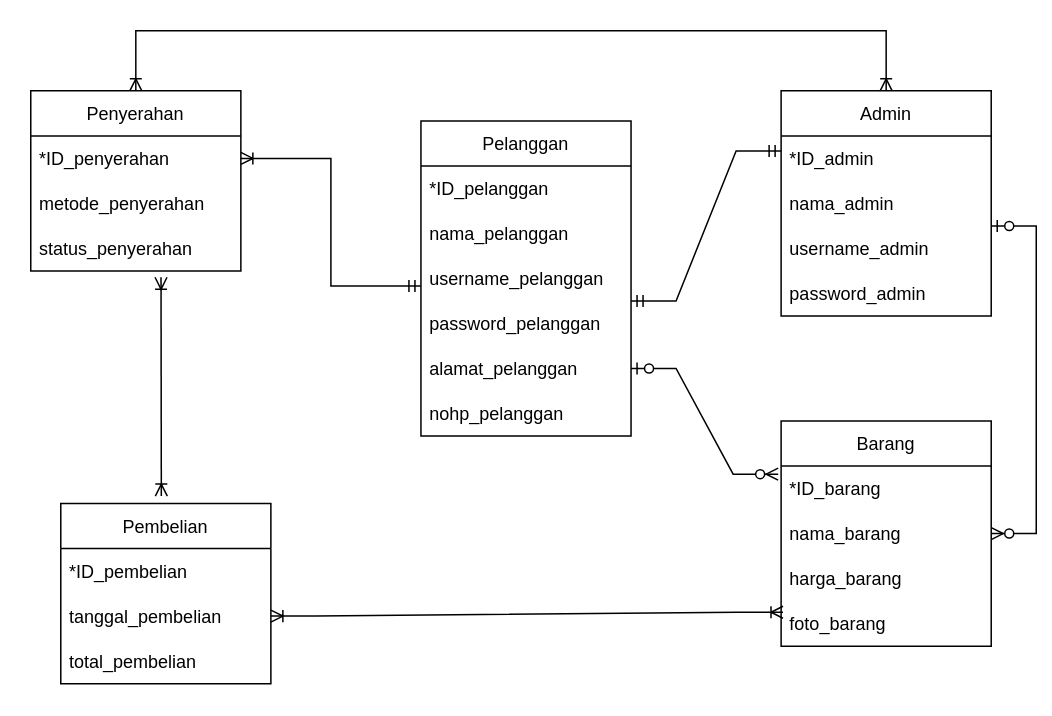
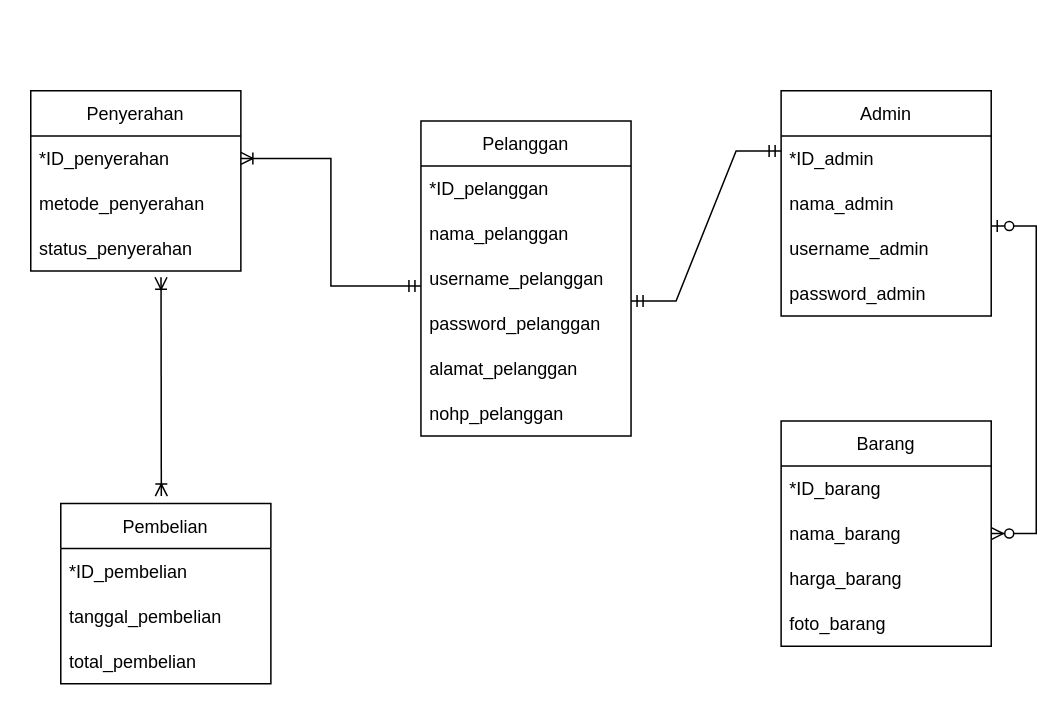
  <mxCell id="0" />
  <mxCell id="1" parent="0" />
  <mxCell id="2" value="Admin" style="swimlane;fontStyle=0;childLayout=stackLayout;horizontal=1;startSize=30;horizontalStack=0;resizeParent=1;resizeParentMax=0;resizeLast=0;collapsible=1;marginBottom=0;" parent="1" vertex="1"><mxGeometry x="520" y="60" width="140" height="150" as="geometry" /></mxCell>
  <mxCell id="3" value="*ID_admin" style="text;strokeColor=none;fillColor=none;align=left;verticalAlign=middle;spacingLeft=4;spacingRight=4;overflow=hidden;points=[[0,0.5],[1,0.5]];portConstraint=eastwest;rotatable=0;" parent="2" vertex="1"><mxGeometry y="30" width="140" height="30" as="geometry" /></mxCell>
  <mxCell id="4" value="nama_admin    " style="text;strokeColor=none;fillColor=none;align=left;verticalAlign=middle;spacingLeft=4;spacingRight=4;overflow=hidden;points=[[0,0.5],[1,0.5]];portConstraint=eastwest;rotatable=0;" parent="2" vertex="1"><mxGeometry y="60" width="140" height="30" as="geometry" /></mxCell>
  <mxCell id="5" value="username_admin" style="text;strokeColor=none;fillColor=none;align=left;verticalAlign=middle;spacingLeft=4;spacingRight=4;overflow=hidden;points=[[0,0.5],[1,0.5]];portConstraint=eastwest;rotatable=0;" parent="2" vertex="1"><mxGeometry y="90" width="140" height="30" as="geometry" /></mxCell>
  <mxCell id="6" value="password_admin" style="text;strokeColor=none;fillColor=none;align=left;verticalAlign=middle;spacingLeft=4;spacingRight=4;overflow=hidden;points=[[0,0.5],[1,0.5]];portConstraint=eastwest;rotatable=0;" parent="2" vertex="1"><mxGeometry y="120" width="140" height="30" as="geometry" /></mxCell>
  <mxCell id="7" value="Pelanggan" style="swimlane;fontStyle=0;childLayout=stackLayout;horizontal=1;startSize=30;horizontalStack=0;resizeParent=1;resizeParentMax=0;resizeLast=0;collapsible=1;marginBottom=0;" parent="1" vertex="1"><mxGeometry x="280" y="80" width="140" height="210" as="geometry" /></mxCell>
  <mxCell id="8" value="*ID_pelanggan" style="text;strokeColor=none;fillColor=none;align=left;verticalAlign=middle;spacingLeft=4;spacingRight=4;overflow=hidden;points=[[0,0.5],[1,0.5]];portConstraint=eastwest;rotatable=0;" parent="7" vertex="1"><mxGeometry y="30" width="140" height="30" as="geometry" /></mxCell>
  <mxCell id="9" value="" style="fontSize=12;html=1;endArrow=ERoneToMany;startArrow=ERmandOne;rounded=0;entryX=1;entryY=0.5;entryDx=0;entryDy=0;edgeStyle=elbowEdgeStyle;" edge="1" parent="7" target="25"><mxGeometry width="100" height="100" relative="1" as="geometry"><mxPoint y="110" as="sourcePoint" /><mxPoint x="100" y="10" as="targetPoint" /></mxGeometry></mxCell>
  <mxCell id="10" value="nama_pelanggan" style="text;strokeColor=none;fillColor=none;align=left;verticalAlign=middle;spacingLeft=4;spacingRight=4;overflow=hidden;points=[[0,0.5],[1,0.5]];portConstraint=eastwest;rotatable=0;" parent="7" vertex="1"><mxGeometry y="60" width="140" height="30" as="geometry" /></mxCell>
  <mxCell id="11" value="username_pelanggan" style="text;strokeColor=none;fillColor=none;align=left;verticalAlign=middle;spacingLeft=4;spacingRight=4;overflow=hidden;points=[[0,0.5],[1,0.5]];portConstraint=eastwest;rotatable=0;" parent="7" vertex="1"><mxGeometry y="90" width="140" height="30" as="geometry" /></mxCell>
  <mxCell id="12" value="password_pelanggan" style="text;strokeColor=none;fillColor=none;align=left;verticalAlign=middle;spacingLeft=4;spacingRight=4;overflow=hidden;points=[[0,0.5],[1,0.5]];portConstraint=eastwest;rotatable=0;" parent="7" vertex="1"><mxGeometry y="120" width="140" height="30" as="geometry" /></mxCell>
  <mxCell id="13" value="alamat_pelanggan" style="text;strokeColor=none;fillColor=none;align=left;verticalAlign=middle;spacingLeft=4;spacingRight=4;overflow=hidden;points=[[0,0.5],[1,0.5]];portConstraint=eastwest;rotatable=0;" parent="7" vertex="1"><mxGeometry y="150" width="140" height="30" as="geometry" /></mxCell>
  <mxCell id="14" value="nohp_pelanggan" style="text;strokeColor=none;fillColor=none;align=left;verticalAlign=middle;spacingLeft=4;spacingRight=4;overflow=hidden;points=[[0,0.5],[1,0.5]];portConstraint=eastwest;rotatable=0;" parent="7" vertex="1"><mxGeometry y="180" width="140" height="30" as="geometry" /></mxCell>
  <mxCell id="15" value="Barang" style="swimlane;fontStyle=0;childLayout=stackLayout;horizontal=1;startSize=30;horizontalStack=0;resizeParent=1;resizeParentMax=0;resizeLast=0;collapsible=1;marginBottom=0;" parent="1" vertex="1"><mxGeometry x="520" y="280" width="140" height="150" as="geometry" /></mxCell>
  <mxCell id="16" value="*ID_barang" style="text;strokeColor=none;fillColor=none;align=left;verticalAlign=middle;spacingLeft=4;spacingRight=4;overflow=hidden;points=[[0,0.5],[1,0.5]];portConstraint=eastwest;rotatable=0;" parent="15" vertex="1"><mxGeometry y="30" width="140" height="30" as="geometry" /></mxCell>
  <mxCell id="17" value="nama_barang" style="text;strokeColor=none;fillColor=none;align=left;verticalAlign=middle;spacingLeft=4;spacingRight=4;overflow=hidden;points=[[0,0.5],[1,0.5]];portConstraint=eastwest;rotatable=0;" parent="15" vertex="1"><mxGeometry y="60" width="140" height="30" as="geometry" /></mxCell>
  <mxCell id="18" value="harga_barang" style="text;strokeColor=none;fillColor=none;align=left;verticalAlign=middle;spacingLeft=4;spacingRight=4;overflow=hidden;points=[[0,0.5],[1,0.5]];portConstraint=eastwest;rotatable=0;" parent="15" vertex="1"><mxGeometry y="90" width="140" height="30" as="geometry" /></mxCell>
  <mxCell id="19" value="foto_barang" style="text;strokeColor=none;fillColor=none;align=left;verticalAlign=middle;spacingLeft=4;spacingRight=4;overflow=hidden;points=[[0,0.5],[1,0.5]];portConstraint=eastwest;rotatable=0;" parent="15" vertex="1"><mxGeometry y="120" width="140" height="30" as="geometry" /></mxCell>
  <mxCell id="20" value="Pembelian" style="swimlane;fontStyle=0;childLayout=stackLayout;horizontal=1;startSize=30;horizontalStack=0;resizeParent=1;resizeParentMax=0;resizeLast=0;collapsible=1;marginBottom=0;" parent="1" vertex="1"><mxGeometry x="40" y="335" width="140" height="120" as="geometry" /></mxCell>
  <mxCell id="21" value="*ID_pembelian" style="text;strokeColor=none;fillColor=none;align=left;verticalAlign=middle;spacingLeft=4;spacingRight=4;overflow=hidden;points=[[0,0.5],[1,0.5]];portConstraint=eastwest;rotatable=0;" parent="20" vertex="1"><mxGeometry y="30" width="140" height="30" as="geometry" /></mxCell>
  <mxCell id="22" value="tanggal_pembelian" style="text;strokeColor=none;fillColor=none;align=left;verticalAlign=middle;spacingLeft=4;spacingRight=4;overflow=hidden;points=[[0,0.5],[1,0.5]];portConstraint=eastwest;rotatable=0;" parent="20" vertex="1"><mxGeometry y="60" width="140" height="30" as="geometry" /></mxCell>
  <mxCell id="23" value="total_pembelian" style="text;strokeColor=none;fillColor=none;align=left;verticalAlign=middle;spacingLeft=4;spacingRight=4;overflow=hidden;points=[[0,0.5],[1,0.5]];portConstraint=eastwest;rotatable=0;" parent="20" vertex="1"><mxGeometry y="90" width="140" height="30" as="geometry" /></mxCell>
  <mxCell id="24" value="Penyerahan" style="swimlane;fontStyle=0;childLayout=stackLayout;horizontal=1;startSize=30;horizontalStack=0;resizeParent=1;resizeParentMax=0;resizeLast=0;collapsible=1;marginBottom=0;" parent="1" vertex="1"><mxGeometry x="20" y="60" width="140" height="120" as="geometry" /></mxCell>
  <mxCell id="25" value="*ID_penyerahan" style="text;strokeColor=none;fillColor=none;align=left;verticalAlign=middle;spacingLeft=4;spacingRight=4;overflow=hidden;points=[[0,0.5],[1,0.5]];portConstraint=eastwest;rotatable=0;" parent="24" vertex="1"><mxGeometry y="30" width="140" height="30" as="geometry" /></mxCell>
  <mxCell id="26" value="metode_penyerahan" style="text;strokeColor=none;fillColor=none;align=left;verticalAlign=middle;spacingLeft=4;spacingRight=4;overflow=hidden;points=[[0,0.5],[1,0.5]];portConstraint=eastwest;rotatable=0;" parent="24" vertex="1"><mxGeometry y="60" width="140" height="30" as="geometry" /></mxCell>
  <mxCell id="27" value="status_penyerahan" style="text;strokeColor=none;fillColor=none;align=left;verticalAlign=middle;spacingLeft=4;spacingRight=4;overflow=hidden;points=[[0,0.5],[1,0.5]];portConstraint=eastwest;rotatable=0;" parent="24" vertex="1"><mxGeometry y="90" width="140" height="30" as="geometry" /></mxCell>
  <mxCell id="28" value="" style="line;strokeWidth=1;rotatable=0;dashed=0;labelPosition=right;align=left;verticalAlign=middle;spacingTop=0;spacingLeft=6;points=[];portConstraint=eastwest;" parent="1" vertex="1"><mxGeometry x="660" y="140" width="10" as="geometry" /></mxCell>
  <mxCell id="29" value="" style="edgeStyle=entityRelationEdgeStyle;fontSize=12;html=1;endArrow=ERmandOne;startArrow=ERmandOne;rounded=0;" edge="1" parent="1"><mxGeometry width="100" height="100" relative="1" as="geometry"><mxPoint x="420" y="200" as="sourcePoint" /><mxPoint x="520" y="100" as="targetPoint" /></mxGeometry></mxCell>
  <mxCell id="30" value="" style="edgeStyle=entityRelationEdgeStyle;fontSize=12;html=1;endArrow=ERzeroToMany;startArrow=ERzeroToOne;rounded=0;entryX=1;entryY=0.5;entryDx=0;entryDy=0;" edge="1" parent="1" target="17"><mxGeometry width="100" height="100" relative="1" as="geometry"><mxPoint x="660" y="150" as="sourcePoint" /><mxPoint x="760" y="50" as="targetPoint" /></mxGeometry></mxCell>
- <mxCell id="31" value="" style="edgeStyle=entityRelationEdgeStyle;fontSize=12;html=1;endArrow=ERzeroToMany;startArrow=ERzeroToOne;rounded=0;entryX=-0.014;entryY=0.18;entryDx=0;entryDy=0;entryPerimeter=0;exitX=1;exitY=0.5;exitDx=0;exitDy=0;" edge="1" parent="1" source="13" target="16"><mxGeometry width="100" height="100" relative="1" as="geometry"><mxPoint x="340" y="260" as="sourcePoint" /><mxPoint x="440" y="160" as="targetPoint" /></mxGeometry></mxCell>
- <mxCell id="32" value="" style="edgeStyle=entityRelationEdgeStyle;fontSize=12;html=1;endArrow=ERoneToMany;startArrow=ERoneToMany;rounded=0;exitX=1;exitY=0.5;exitDx=0;exitDy=0;entryX=0.009;entryY=0.247;entryDx=0;entryDy=0;entryPerimeter=0;" edge="1" parent="1" source="22" target="19"><mxGeometry width="100" height="100" relative="1" as="geometry"><mxPoint x="340" y="460" as="sourcePoint" /><mxPoint x="510" y="410" as="targetPoint" /></mxGeometry></mxCell>
  <mxCell id="33" value="" style="fontSize=12;html=1;endArrow=ERoneToMany;startArrow=ERoneToMany;rounded=0;exitX=0.62;exitY=1.14;exitDx=0;exitDy=0;exitPerimeter=0;" edge="1" parent="1" source="27"><mxGeometry width="100" height="100" relative="1" as="geometry"><mxPoint x="90" y="200" as="sourcePoint" /><mxPoint x="107" y="330" as="targetPoint" /></mxGeometry></mxCell>
- <mxCell id="34" value="" style="edgeStyle=elbowEdgeStyle;fontSize=12;html=1;endArrow=ERoneToMany;startArrow=ERoneToMany;rounded=0;exitX=0.5;exitY=0;exitDx=0;exitDy=0;elbow=vertical;entryX=0.5;entryY=0;entryDx=0;entryDy=0;" edge="1" parent="1" source="24" target="2"><mxGeometry width="100" height="100" relative="1" as="geometry"><mxPoint x="420" y="160" as="sourcePoint" /><mxPoint x="520" y="60" as="targetPoint" /><Array as="points"><mxPoint x="350" y="20" /></Array></mxGeometry></mxCell>
